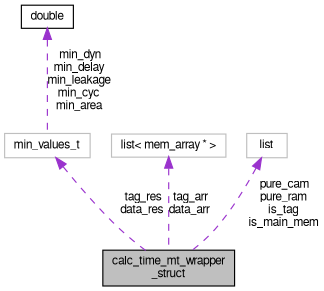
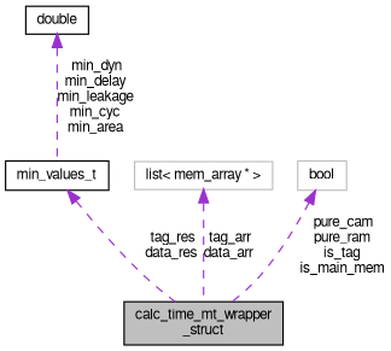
  digraph {
    node [color=black fontname=FreeSans fontsize=10 shape=record]
    edge [color=darkorchid3 dir=back fontname=FreeSans fontsize=10 labelfontname=FreeSans labelfontsize=10 style=dashed]
    n1 [fillcolor=grey75 fontcolor=black height=0.2 label="calc_time_mt_wrapper\l_struct" style=filled width=0.4]
    n2 [height=0.2 label=double width=0.4]
-   n3 [color=grey75 height=0.2 label=min_values_t width=0.4]
+   n3 [height=0.2 label=min_values_t width=0.4]
    n4 [color=grey75 height=0.2 label="list\< mem_array * \>" width=0.4]
-   n5 [color=grey75 height=0.2 label=list width=0.4]
+   n5 [color=grey75 height=0.2 label=bool width=0.4]
    n2 -> n3 [label=" min_dyn\nmin_delay\nmin_leakage\nmin_cyc\nmin_area"]
    n3 -> n1 [label=" tag_res\ndata_res"]
    n4 -> n1 [label=" tag_arr\ndata_arr"]
    n5 -> n1 [label=" pure_cam\npure_ram\nis_tag\nis_main_mem"]
  }
